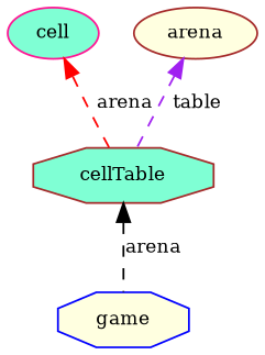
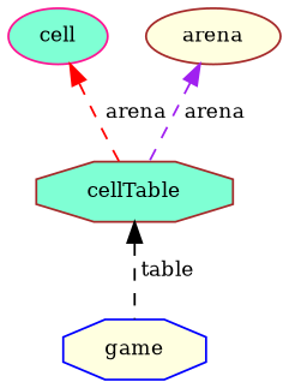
  digraph {
    fontname="DejaVu Serif"
    node [color=brown fillcolor=lightyellow fontname="DejaVu Serif" fontsize=10 shape=octagon style=filled]
    edge [dir=back fontname="DejaVu Serif" fontsize=10 labelfontname=Helvetica labelfontsize=10 style=dashed]
    n1 [color=blue fontcolor=black height=0.2 label=game width=0.4]
    n2 [fillcolor=aquamarine height=0.2 label=cellTable width=0.4]
    n3 [color=deeppink fillcolor=aquamarine height=0.2 label=cell shape=ellipse width=0.4]
    n4 [height=0.2 label=arena shape=ellipse width=0.4]
-   n2 -> n1 [color=black label=" arena"]
+   n2 -> n1 [color=black label=" table"]
    n3 -> n2 [color=red label=" arena"]
-   n4 -> n2 [color=purple label=" table"]
+   n4 -> n2 [color=purple label=" arena"]
  }
